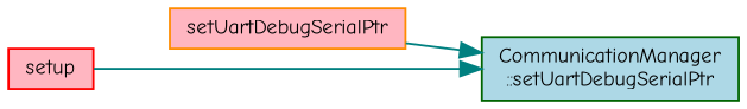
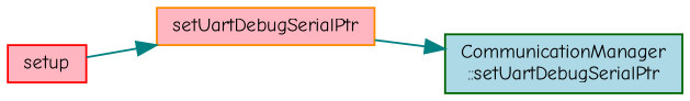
  digraph {
    fontname="Comic Neue"
    rankdir=RL
    node [fillcolor=lightpink fontname="Comic Neue" fontsize=10 shape=box style=filled]
    edge [color=teal dir=back fontname="Comic Neue" fontsize=10 labelfontname=Helvetica labelfontsize=10 style=solid]
    n1 [color=darkgreen fillcolor=lightblue fontcolor=black height=0.2 label="CommunicationManager\l::setUartDebugSerialPtr" width=0.4]
    n2 [color=darkorange height=0.2 label=setUartDebugSerialPtr width=0.4]
    n3 [color=red height=0.2 label=setup width=0.4]
    n1 -> n2
-   n1 -> n3
+   n2 -> n3
  }
